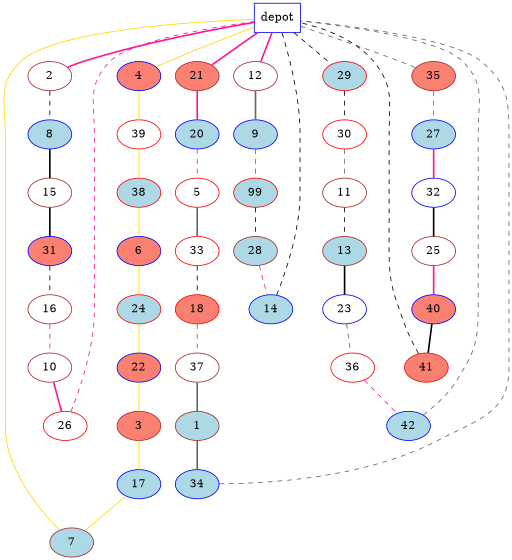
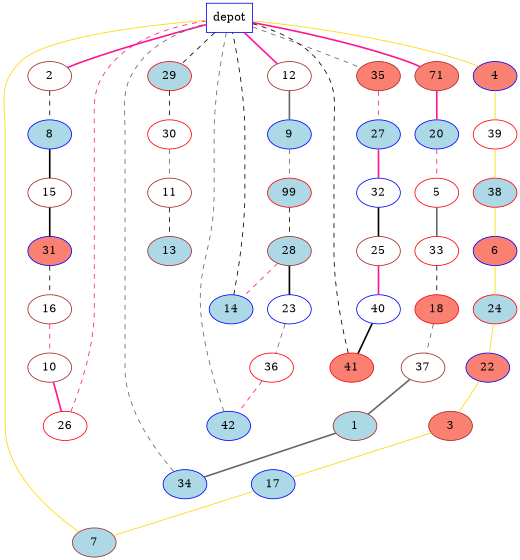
  graph {
    node [color=blue fillcolor=white shape=ellipse style=filled]
    edge [color=black style=dashed]
    n1 [label=depot shape=box]
    2 [color=brown]
    4 [fillcolor=salmon]
    12 [color=brown]
-   21 [color=brown fillcolor=salmon]
+   21 [color=brown fillcolor=salmon label=71]
    29 [color=red fillcolor=lightblue]
    35 [color=brown fillcolor=salmon]
    8 [fillcolor=lightblue]
    39 [color=red]
    9 [fillcolor=lightblue]
    20 [fillcolor=lightblue]
    30 [color=red]
    27 [fillcolor=lightblue]
    15 [color=brown]
    31 [fillcolor=salmon]
    16 [color=brown]
    10 [color=brown]
    26 [color=red]
    38 [color=red fillcolor=lightblue]
    6 [fillcolor=salmon]
    24 [color=red fillcolor=lightblue]
    22 [fillcolor=salmon]
    3 [color=brown fillcolor=salmon]
    17 [fillcolor=lightblue]
    7 [color=brown fillcolor=lightblue]
    n26 [color=red fillcolor=lightblue label=99]
    28 [color=brown fillcolor=lightblue]
    14 [fillcolor=lightblue]
    5 [color=red]
    33 [color=red]
    18 [color=red fillcolor=salmon]
    37 [color=brown]
    1 [color=brown fillcolor=lightblue]
    34 [fillcolor=lightblue]
    11 [color=brown]
    13 [color=brown fillcolor=lightblue]
    23
    36 [color=red]
    42 [fillcolor=lightblue]
    32
    25 [color=brown]
-   40 [fillcolor=salmon]
+   40
    41 [color=red fillcolor=salmon]
    n1 -- 2 [color=deeppink style=bold]
    n1 -- 4 [color=gold style=""]
    n1 -- 12 [color=deeppink style=bold]
    n1 -- 21 [color=deeppink style=bold]
    n1 -- 29
    n1 -- 35 [color=gray40]
    2 -- 8
    4 -- 39 [color=gold style=""]
    12 -- 9 [color=gray40 style=bold]
    21 -- 20 [color=deeppink style=bold]
    29 -- 30
    35 -- 27 [color=deeppink]
    8 -- 15 [style=bold]
    39 -- 38 [color=gold style=""]
    9 -- n26 [color=gray40]
    20 -- 5 [color=deeppink]
    30 -- 11 [color=gray40]
    27 -- 32 [color=deeppink style=bold]
    15 -- 31 [style=bold]
    31 -- 16
    16 -- 10 [color=deeppink]
    10 -- 26 [color=deeppink style=bold]
    26 -- n1 [color=deeppink]
    38 -- 6 [color=gold style=""]
    6 -- 24 [color=gold style=""]
    24 -- 22 [color=gold style=""]
    22 -- 3 [color=gold style=""]
    3 -- 17 [color=gold style=""]
    17 -- 7 [color=gold style=""]
    7 -- n1 [color=gold style=""]
    n26 -- 28
    28 -- 14 [color=deeppink]
    14 -- n1
    5 -- 33 [color=gray40 style=bold]
    33 -- 18
    18 -- 37 [color=gray40]
    37 -- 1 [color=gray40 style=bold]
    1 -- 34 [color=gray40 style=bold]
    34 -- n1 [color=gray40]
    11 -- 13
-   13 -- 23 [style=bold]
+   28 -- 23 [style=bold]
    23 -- 36 [color=gray40]
    36 -- 42 [color=deeppink]
    42 -- n1 [color=gray40]
    32 -- 25 [style=bold]
    25 -- 40 [color=deeppink style=bold]
    40 -- 41 [style=bold]
    41 -- n1
  }
